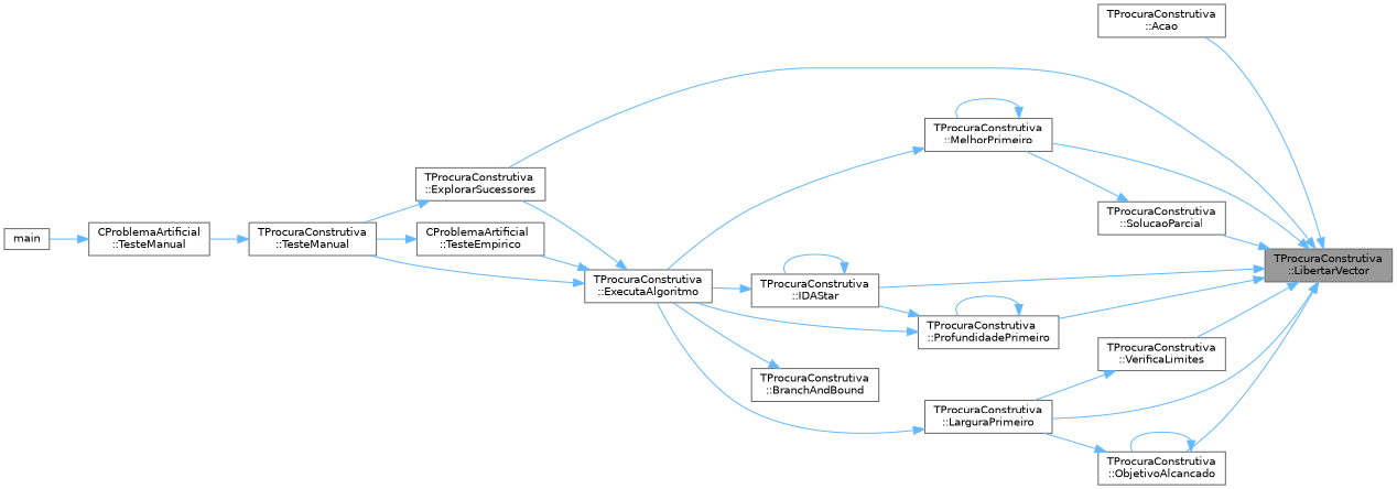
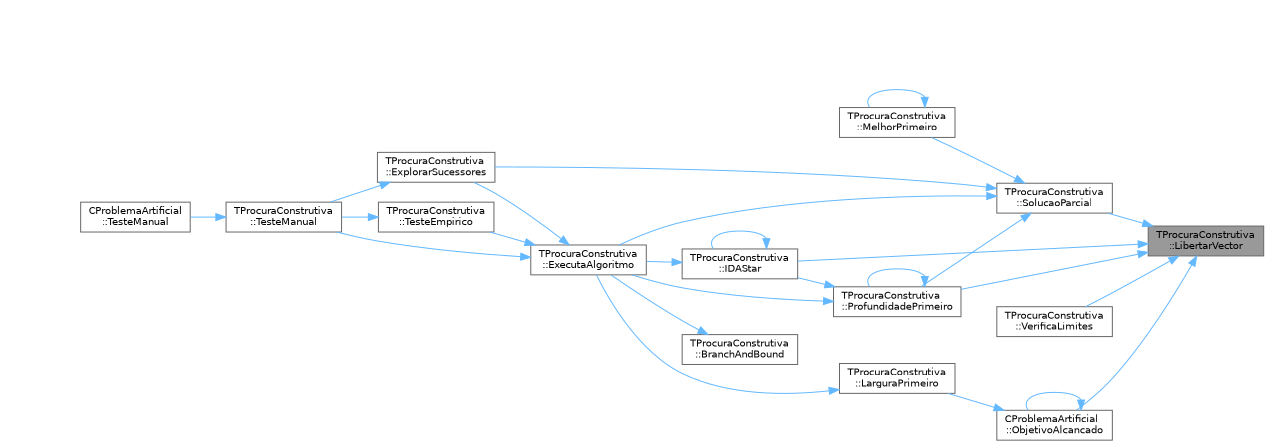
  digraph {
    rankdir=RL
    node [color=grey40 fillcolor=white fontname=Helvetica fontsize=10 shape=box style=filled]
    edge [color=steelblue1 dir=back fontname=Helvetica fontsize=10 labelfontname=Helvetica labelfontsize=10 style=solid]
    n1 [color=gray40 fillcolor=grey60 fontcolor=black height=0.2 label="TProcuraConstrutiva\l::LibertarVector" width=0.4]
-   n2 [height=0.2 label="TProcuraConstrutiva\l::Acao" width=0.4]
    n3 [height=0.2 label="TProcuraConstrutiva\l::ExplorarSucessores" width=0.4]
    n4 [height=0.2 label="TProcuraConstrutiva\l::IDAStar" width=0.4]
    n5 [height=0.2 label="TProcuraConstrutiva\l::LarguraPrimeiro" width=0.4]
    n6 [height=0.2 label="TProcuraConstrutiva\l::MelhorPrimeiro" width=0.4]
-   n7 [height=0.2 label="TProcuraConstrutiva\l::ObjetivoAlcancado" width=0.4]
+   n7 [height=0.2 label="CProblemaArtificial\l::ObjetivoAlcancado" width=0.4]
    n8 [height=0.2 label="TProcuraConstrutiva\l::ProfundidadePrimeiro" width=0.4]
    n9 [height=0.2 label="TProcuraConstrutiva\l::SolucaoParcial" width=0.4]
    n10 [height=0.2 label="TProcuraConstrutiva\l::VerificaLimites" width=0.4]
    n11 [height=0.2 label="TProcuraConstrutiva\l::BranchAndBound" width=0.4]
    n12 [height=0.2 label="TProcuraConstrutiva\l::ExecutaAlgoritmo" width=0.4]
    n13 [height=0.2 label="TProcuraConstrutiva\l::TesteManual" width=0.4]
-   n14 [height=0.2 label="CProblemaArtificial\l::TesteEmpirico" width=0.4]
+   n14 [height=0.2 label="TProcuraConstrutiva\l::TesteEmpirico" width=0.4]
    n15 [height=0.2 label="CProblemaArtificial\l::TesteManual" width=0.4]
-   n16 [height=0.2 label=main width=0.4]
-   n1 -> n2
-   n1 -> n3
+   n9 -> n3
    n1 -> n4
-   n1 -> n5
-   n1 -> n6
    n1 -> n7
    n1 -> n8
    n1 -> n9
    n1 -> n10
    n3 -> n13
    n4 -> n4
    n4 -> n12
    n5 -> n12
    n6 -> n6
-   n6 -> n12
+   n9 -> n12
    n7 -> n5
    n7 -> n7
    n8 -> n4
    n8 -> n8
    n8 -> n12
    n9 -> n6
-   n10 -> n5
+   n9 -> n8
    n11 -> n12
    n12 -> n3
    n12 -> n13
    n12 -> n14
    n13 -> n15
    n14 -> n13
-   n15 -> n16
  }
